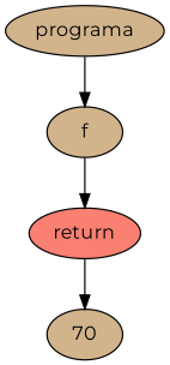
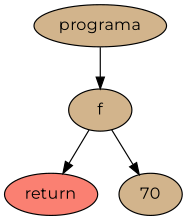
  digraph {
    fontname=Montserrat
    node [fillcolor=tan fontname=Montserrat style=filled]
    edge [fontname=Montserrat]
    n1 [label=programa]
    n2 [label=f]
    n3 [fillcolor=salmon label=return]
    n4 [label=70]
    n1 -> n2
    n2 -> n3
-   n3 -> n4
+   n2 -> n4
  }
